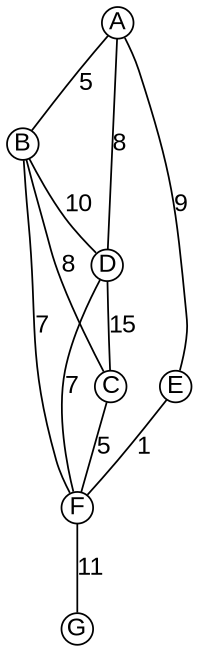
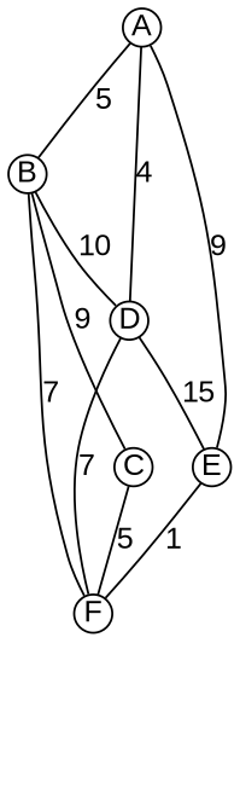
  graph {
    fontname="Liberation Sans"
    node [fixedsize=true fontname="Liberation Sans"]
    edge [fontname="Liberation Sans"]
    A [height=0.25 width=0.25]
    B [height=0.25 width=0.25]
    D [height=0.25 width=0.25]
    C [height=0.25 width=0.25]
    F [height=0.25 width=0.25]
    E [height=0.25 width=0.25]
-   G [height=0.25 width=0.25]
    A -- B [label=5]
-   A -- D [label=8]
+   A -- D [label=4]
    B -- D [label=10]
-   B -- C [label=8]
+   B -- C [label=9]
    B -- F [label=7]
    D -- F [label=7]
-   D -- C [label=15]
+   D -- E [label=15]
    C -- F [label=5]
-   F -- G [label=11]
    E -- A [label=9]
    E -- F [label=1]
  }
